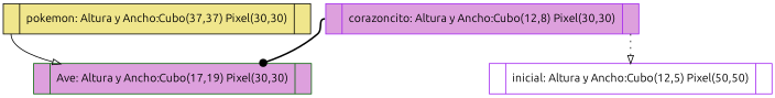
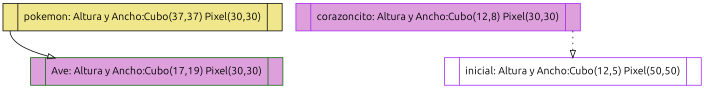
  digraph {
    fontname=Ubuntu
    rankdir=TB
    node [color=purple fillcolor=plum fontname=Ubuntu shape=record style=filled]
    edge [arrowhead=onormal fontname=Ubuntu tailport=C0]
    n1 [color=black fillcolor=khaki label="<C0>|<C1>pokemon: Altura y Ancho:Cubo(37,37) Pixel(30,30)|<C2>"]
    n2 [color=darkgreen label="<C0>|<C1>Ave: Altura y Ancho:Cubo(17,19) Pixel(30,30)|<C2>"]
    n3 [label="<C0>|<C1>corazoncito: Altura y Ancho:Cubo(12,8) Pixel(30,30)|<C2>"]
    n4 [fillcolor=white label="<C0>|<C1>inicial: Altura y Ancho:Cubo(12,5) Pixel(50,50)|<C2>"]
    n1 -> n2 [style=solid]
-   n3 -> n2 [arrowhead=dot style=bold]
    n3 -> n4 [style=dotted tailport=C2]
  }
